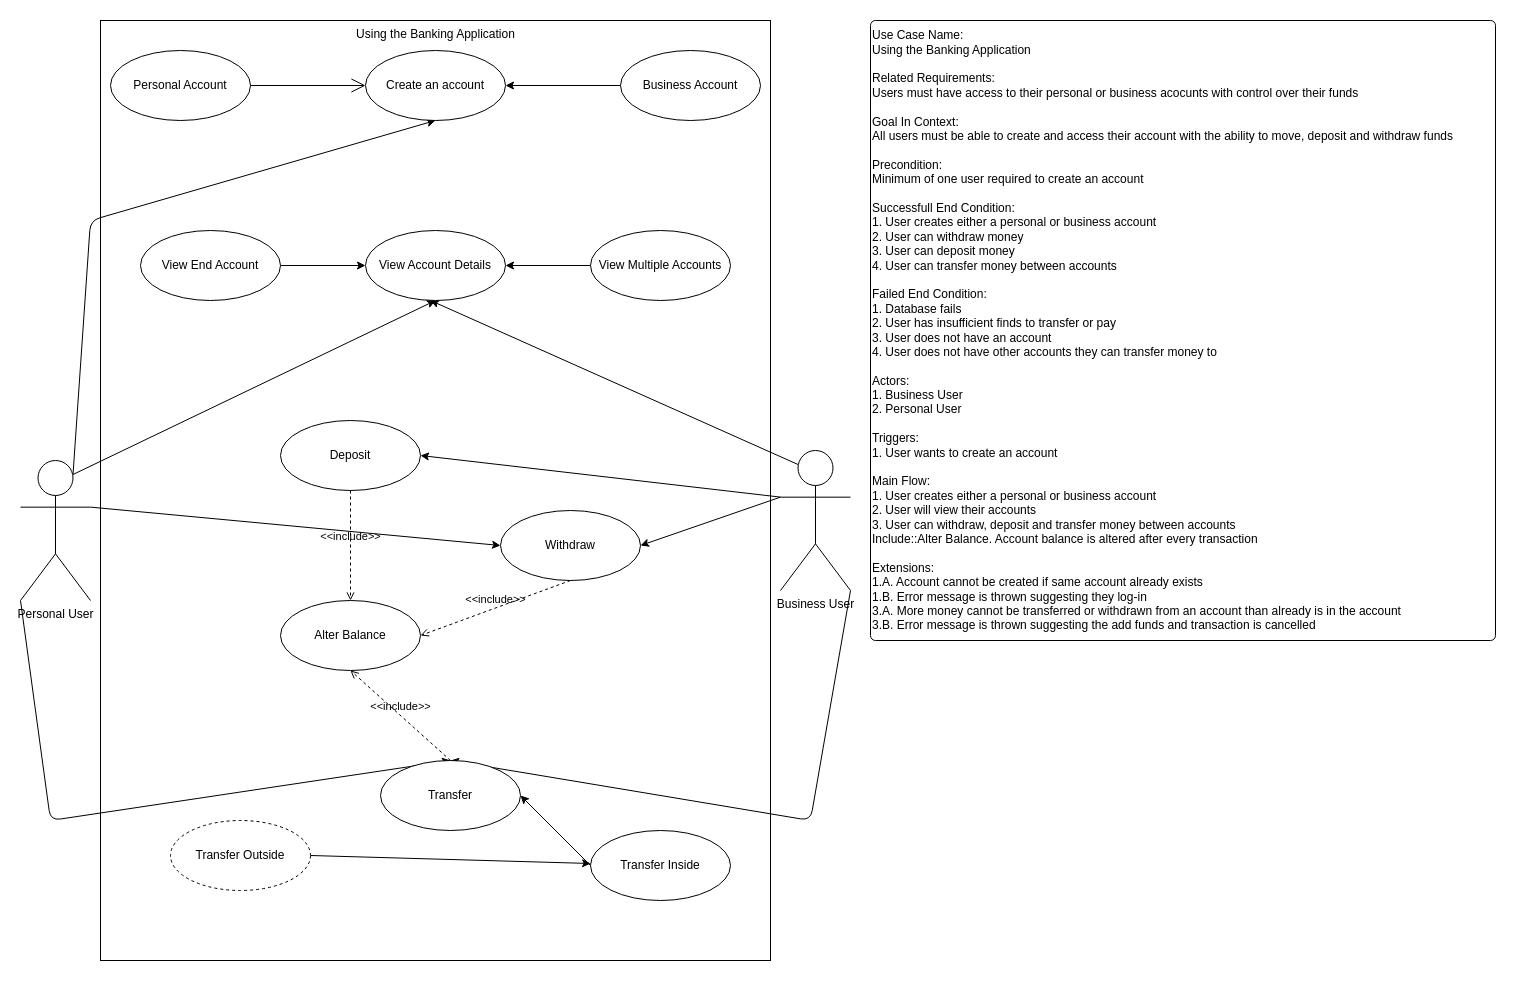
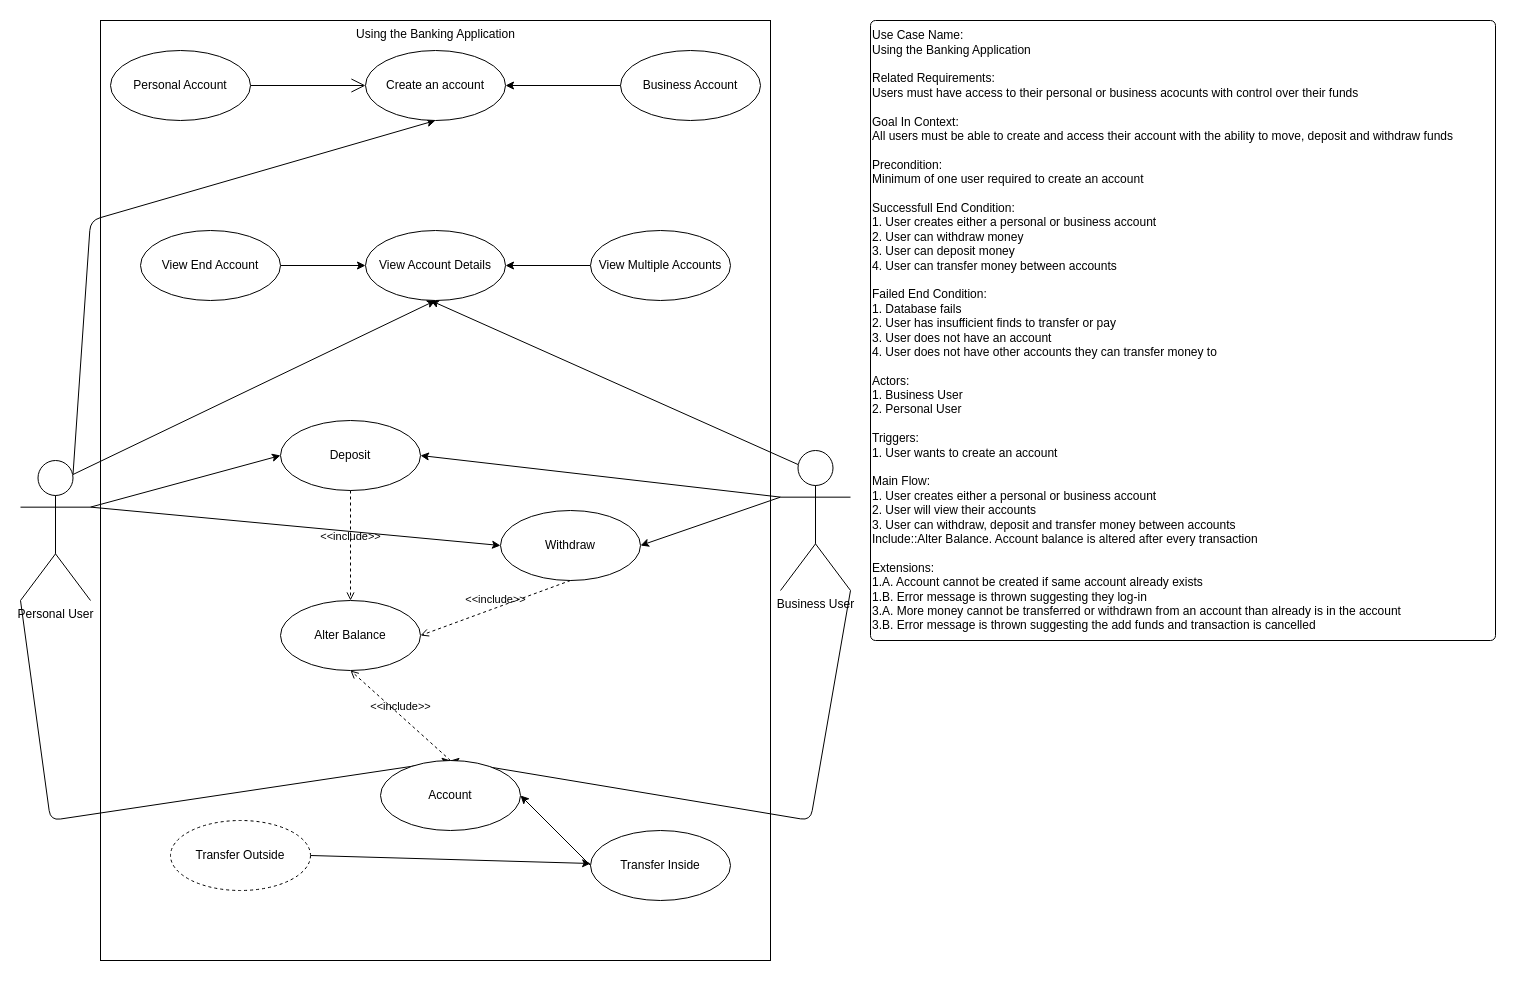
  <mxCell id="0" />
  <mxCell id="1" parent="0" />
  <mxCell id="2" value="Using the Banking Application" style="html=1;align=center;verticalAlign=top;rounded=0;absoluteArcSize=1;arcSize=20;glass=0;" parent="1" vertex="1"><mxGeometry x="100" y="20" width="670" height="940" as="geometry" /></mxCell>
  <mxCell id="3" style="edgeStyle=none;html=1;exitX=0.75;exitY=0.1;exitDx=0;exitDy=0;exitPerimeter=0;entryX=0.5;entryY=1;entryDx=0;entryDy=0;" parent="1" source="8" target="17" edge="1"><mxGeometry relative="1" as="geometry"><Array as="points"><mxPoint x="90" y="220" /></Array></mxGeometry></mxCell>
  <mxCell id="4" style="edgeStyle=none;html=1;exitX=0;exitY=1;exitDx=0;exitDy=0;exitPerimeter=0;entryX=0.5;entryY=0;entryDx=0;entryDy=0;" parent="1" source="8" target="23" edge="1"><mxGeometry relative="1" as="geometry"><Array as="points"><mxPoint x="50" y="820" /></Array></mxGeometry></mxCell>
+ <mxCell id="5" style="edgeStyle=none;html=1;exitX=1;exitY=0.333;exitDx=0;exitDy=0;exitPerimeter=0;entryX=0;entryY=0.5;entryDx=0;entryDy=0;" parent="1" source="8" target="26" edge="1"><mxGeometry relative="1" as="geometry" /></mxCell>
  <mxCell id="6" style="edgeStyle=none;html=1;exitX=1;exitY=0.333;exitDx=0;exitDy=0;exitPerimeter=0;entryX=0;entryY=0.5;entryDx=0;entryDy=0;" parent="1" source="8" target="14" edge="1"><mxGeometry relative="1" as="geometry" /></mxCell>
  <mxCell id="7" style="edgeStyle=none;html=1;exitX=0.75;exitY=0.1;exitDx=0;exitDy=0;exitPerimeter=0;entryX=0.5;entryY=1;entryDx=0;entryDy=0;" parent="1" source="8" target="20" edge="1"><mxGeometry relative="1" as="geometry" /></mxCell>
  <mxCell id="8" value="Personal User&lt;br&gt;" style="shape=umlActor;verticalLabelPosition=bottom;verticalAlign=top;html=1;" parent="1" vertex="1"><mxGeometry x="20" y="460" width="70" height="140" as="geometry" /></mxCell>
  <mxCell id="9" style="edgeStyle=none;html=1;exitX=1;exitY=1;exitDx=0;exitDy=0;exitPerimeter=0;entryX=0.5;entryY=0;entryDx=0;entryDy=0;" parent="1" source="13" target="23" edge="1"><mxGeometry relative="1" as="geometry"><Array as="points"><mxPoint x="810" y="820" /></Array></mxGeometry></mxCell>
  <mxCell id="10" style="edgeStyle=none;html=1;exitX=0;exitY=0.333;exitDx=0;exitDy=0;exitPerimeter=0;entryX=1;entryY=0.5;entryDx=0;entryDy=0;" parent="1" source="13" target="14" edge="1"><mxGeometry relative="1" as="geometry" /></mxCell>
  <mxCell id="11" style="edgeStyle=none;html=1;exitX=0;exitY=0.333;exitDx=0;exitDy=0;exitPerimeter=0;entryX=1;entryY=0.5;entryDx=0;entryDy=0;" parent="1" source="13" target="26" edge="1"><mxGeometry relative="1" as="geometry" /></mxCell>
  <mxCell id="12" style="edgeStyle=none;html=1;exitX=0.25;exitY=0.1;exitDx=0;exitDy=0;exitPerimeter=0;" parent="1" source="13" edge="1"><mxGeometry relative="1" as="geometry"><mxPoint x="430" y="300" as="targetPoint" /></mxGeometry></mxCell>
  <mxCell id="13" value="Business User&lt;br&gt;" style="shape=umlActor;verticalLabelPosition=bottom;verticalAlign=top;html=1;" parent="1" vertex="1"><mxGeometry x="780" y="450" width="70" height="140" as="geometry" /></mxCell>
  <mxCell id="14" value="Withdraw" style="ellipse;whiteSpace=wrap;html=1;" parent="1" vertex="1"><mxGeometry x="500" y="510" width="140" height="70" as="geometry" /></mxCell>
  <mxCell id="15" value="Business Account" style="ellipse;whiteSpace=wrap;html=1;" parent="1" vertex="1"><mxGeometry x="620" y="50" width="140" height="70" as="geometry" /></mxCell>
  <mxCell id="16" style="edgeStyle=none;html=1;exitX=0;exitY=0.5;exitDx=0;exitDy=0;entryX=1;entryY=0.5;entryDx=0;entryDy=0;" parent="1" source="15" target="17" edge="1"><mxGeometry relative="1" as="geometry" /></mxCell>
  <mxCell id="17" value="Create an account" style="ellipse;whiteSpace=wrap;html=1;" parent="1" vertex="1"><mxGeometry x="365" y="50" width="140" height="70" as="geometry" /></mxCell>
  <mxCell id="18" value="" style="endArrow=open;endFill=1;endSize=12;html=1;exitX=1;exitY=0.5;exitDx=0;exitDy=0;entryX=0;entryY=0.5;entryDx=0;entryDy=0;" parent="1" source="19" target="17" edge="1"><mxGeometry width="160" relative="1" as="geometry"><mxPoint x="310" y="125" as="sourcePoint" /><mxPoint x="430" y="124.5" as="targetPoint" /></mxGeometry></mxCell>
  <mxCell id="19" value="Personal Account&lt;span style=&quot;color: rgba(0, 0, 0, 0); font-family: monospace; font-size: 0px; text-align: start;&quot;&gt;%3CmxGraphModel%3E%3Croot%3E%3CmxCell%20id%3D%220%22%2F%3E%3CmxCell%20id%3D%221%22%20parent%3D%220%22%2F%3E%3CmxCell%20id%3D%222%22%20value%3D%22Personal%20User%26lt%3Bbr%26gt%3B%22%20style%3D%22shape%3DumlActor%3BverticalLabelPosition%3Dbottom%3BverticalAlign%3Dtop%3Bhtml%3D1%3B%22%20vertex%3D%221%22%20parent%3D%221%22%3E%3CmxGeometry%20x%3D%22150%22%20y%3D%22310%22%20width%3D%2270%22%20height%3D%22140%22%20as%3D%22geometry%22%2F%3E%3C%2FmxCell%3E%3C%2Froot%3E%3C%2FmxGraphModel%3E&lt;/span&gt;" style="ellipse;whiteSpace=wrap;html=1;" parent="1" vertex="1"><mxGeometry x="110" y="50" width="140" height="70" as="geometry" /></mxCell>
  <mxCell id="20" value="View Account Details" style="ellipse;whiteSpace=wrap;html=1;" parent="1" vertex="1"><mxGeometry x="365" y="230" width="140" height="70" as="geometry" /></mxCell>
  <mxCell id="21" value="Transfer Inside" style="ellipse;whiteSpace=wrap;html=1;" parent="1" vertex="1"><mxGeometry x="590" y="830" width="140" height="70" as="geometry" /></mxCell>
  <mxCell id="22" style="edgeStyle=none;html=1;exitX=0;exitY=0.5;exitDx=0;exitDy=0;entryX=1;entryY=0.5;entryDx=0;entryDy=0;" parent="1" source="21" target="23" edge="1"><mxGeometry relative="1" as="geometry" /></mxCell>
- <mxCell id="23" value="Transfer" style="ellipse;whiteSpace=wrap;html=1;" parent="1" vertex="1"><mxGeometry x="380" y="760" width="140" height="70" as="geometry" /></mxCell>
+ <mxCell id="23" value="Account" style="ellipse;whiteSpace=wrap;html=1;" parent="1" vertex="1"><mxGeometry x="380" y="760" width="140" height="70" as="geometry" /></mxCell>
  <mxCell id="24" style="edgeStyle=none;html=1;exitX=1;exitY=0.5;exitDx=0;exitDy=0;" parent="1" source="25" target="21" edge="1"><mxGeometry relative="1" as="geometry" /></mxCell>
  <mxCell id="25" value="Transfer Outside" style="ellipse;whiteSpace=wrap;html=1;dashed=1;" parent="1" vertex="1"><mxGeometry x="170" y="820" width="140" height="70" as="geometry" /></mxCell>
  <mxCell id="26" value="Deposit" style="ellipse;whiteSpace=wrap;html=1;" parent="1" vertex="1"><mxGeometry x="280" y="420" width="140" height="70" as="geometry" /></mxCell>
  <mxCell id="27" style="edgeStyle=none;html=1;exitX=0;exitY=0.5;exitDx=0;exitDy=0;entryX=1;entryY=0.5;entryDx=0;entryDy=0;startArrow=none;" parent="1" source="28" target="20" edge="1"><mxGeometry relative="1" as="geometry" /></mxCell>
  <mxCell id="28" value="View Multiple Accounts" style="ellipse;whiteSpace=wrap;html=1;" parent="1" vertex="1"><mxGeometry x="590" y="230" width="140" height="70" as="geometry" /></mxCell>
  <mxCell id="29" style="edgeStyle=none;html=1;exitX=1;exitY=0.5;exitDx=0;exitDy=0;entryX=0;entryY=0.5;entryDx=0;entryDy=0;" parent="1" source="30" target="20" edge="1"><mxGeometry relative="1" as="geometry" /></mxCell>
  <mxCell id="30" value="View End Account" style="ellipse;whiteSpace=wrap;html=1;" parent="1" vertex="1"><mxGeometry x="140" y="230" width="140" height="70" as="geometry" /></mxCell>
  <mxCell id="31" value="Alter Balance" style="ellipse;whiteSpace=wrap;html=1;" parent="1" vertex="1"><mxGeometry x="280" y="600" width="140" height="70" as="geometry" /></mxCell>
  <mxCell id="32" value="&amp;lt;&amp;lt;include&amp;gt;&amp;gt;" style="html=1;verticalAlign=bottom;labelBackgroundColor=none;endArrow=open;endFill=0;dashed=1;entryX=0.5;entryY=0;entryDx=0;entryDy=0;exitX=0.5;exitY=1;exitDx=0;exitDy=0;" parent="1" source="26" target="31" edge="1"><mxGeometry width="160" relative="1" as="geometry"><mxPoint x="270" y="570" as="sourcePoint" /><mxPoint x="430" y="570" as="targetPoint" /></mxGeometry></mxCell>
  <mxCell id="33" value="&amp;lt;&amp;lt;include&amp;gt;&amp;gt;" style="html=1;verticalAlign=bottom;labelBackgroundColor=none;endArrow=open;endFill=0;dashed=1;entryX=1;entryY=0.5;entryDx=0;entryDy=0;exitX=0.5;exitY=1;exitDx=0;exitDy=0;" parent="1" source="14" target="31" edge="1"><mxGeometry width="160" relative="1" as="geometry"><mxPoint x="340" y="550" as="sourcePoint" /><mxPoint x="500" y="550" as="targetPoint" /></mxGeometry></mxCell>
  <mxCell id="34" value="&amp;lt;&amp;lt;include&amp;gt;&amp;gt;" style="html=1;verticalAlign=bottom;labelBackgroundColor=none;endArrow=open;endFill=0;dashed=1;entryX=0.5;entryY=1;entryDx=0;entryDy=0;exitX=0.5;exitY=0;exitDx=0;exitDy=0;" parent="1" source="23" target="31" edge="1"><mxGeometry width="160" relative="1" as="geometry"><mxPoint x="340" y="550" as="sourcePoint" /><mxPoint x="500" y="550" as="targetPoint" /></mxGeometry></mxCell>
  <mxCell id="35" value="Use Case Name:&lt;br&gt;Using the Banking Application&lt;br&gt;&lt;br&gt;Related Requirements:&lt;br&gt;Users must have access to their personal or business acocunts with control over their funds&lt;br&gt;&lt;br&gt;Goal In Context:&lt;br&gt;All users must be able to create and access their account with the ability to move, deposit and withdraw funds&lt;br&gt;&lt;br&gt;Precondition:&lt;br&gt;Minimum of one user required to create an account&lt;br&gt;&lt;br&gt;Successfull End Condition:&lt;br&gt;1. User creates either a personal or business account&lt;br&gt;2. User can withdraw money&lt;br&gt;3. User can deposit money&lt;br&gt;4. User can transfer money between accounts&lt;br&gt;&lt;br&gt;Failed End Condition:&lt;br&gt;1. Database fails&lt;br&gt;2. User has insufficient finds to transfer or pay&lt;br&gt;3. User does not have an account&lt;br&gt;4. User does not have other accounts they can transfer money to&lt;br&gt;&lt;br&gt;Actors:&lt;br&gt;1. Business User&lt;br&gt;2. Personal User&lt;br&gt;&lt;br&gt;Triggers:&lt;br&gt;1. User wants to create an account&lt;br&gt;&lt;br&gt;Main Flow:&lt;br&gt;1. User creates either a personal or business account&lt;br&gt;2. User will view their accounts&lt;br&gt;3. User can withdraw, deposit and transfer money between accounts&lt;br&gt;Include::Alter Balance. Account balance is altered after every transaction&lt;br&gt;&lt;br&gt;Extensions:&lt;br&gt;1.A. Account cannot be created if same account already exists&lt;br&gt;1.B. Error message is thrown suggesting they log-in&lt;br&gt;3.A. More money cannot be transferred or withdrawn from an account than already is in the account&lt;br&gt;3.B. Error message is thrown suggesting the add funds and transaction is cancelled" style="html=1;align=left;verticalAlign=middle;rounded=1;absoluteArcSize=1;arcSize=10;dashed=0;" vertex="1" parent="1"><mxGeometry x="870" y="20" width="625" height="620" as="geometry" /></mxCell>
